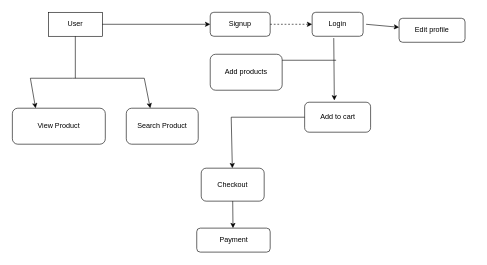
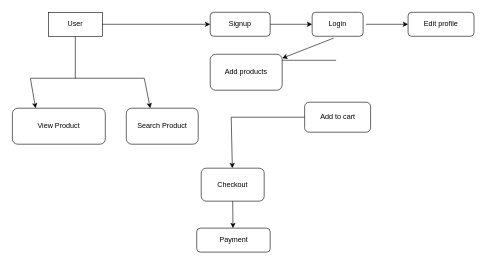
  <mxCell id="0" />
  <mxCell id="1" parent="0" />
  <mxCell id="2" value="User" style="rounded=0;whiteSpace=wrap;html=1;" vertex="1" parent="1"><mxGeometry x="80" y="20" width="90" height="40" as="geometry" /></mxCell>
  <mxCell id="3" value="" style="endArrow=classic;html=1;rounded=0;exitX=1;exitY=0.5;exitDx=0;exitDy=0;" edge="1" parent="1" source="2"><mxGeometry width="50" height="50" relative="1" as="geometry"><mxPoint x="410" y="310" as="sourcePoint" /><mxPoint x="350" y="40" as="targetPoint" /><Array as="points" /></mxGeometry></mxCell>
  <mxCell id="4" value="Login" style="rounded=1;whiteSpace=wrap;html=1;" vertex="1" parent="1"><mxGeometry x="520" y="20" width="85" height="40" as="geometry" /></mxCell>
  <mxCell id="5" value="View Product" style="rounded=1;whiteSpace=wrap;html=1;" vertex="1" parent="1"><mxGeometry x="20" y="180" width="155" height="60" as="geometry" /></mxCell>
  <mxCell id="6" value="" style="endArrow=none;html=1;rounded=0;entryX=0.5;entryY=1;entryDx=0;entryDy=0;" edge="1" parent="1" target="2"><mxGeometry width="50" height="50" relative="1" as="geometry"><mxPoint x="125" y="130" as="sourcePoint" /><mxPoint x="460" y="260" as="targetPoint" /></mxGeometry></mxCell>
  <mxCell id="7" value="Search Product" style="rounded=1;whiteSpace=wrap;html=1;" vertex="1" parent="1"><mxGeometry x="210" y="180" width="120" height="60" as="geometry" /></mxCell>
  <mxCell id="8" value="" style="endArrow=none;html=1;rounded=0;" edge="1" parent="1"><mxGeometry width="50" height="50" relative="1" as="geometry"><mxPoint x="50" y="130" as="sourcePoint" /><mxPoint x="240" y="130" as="targetPoint" /><Array as="points"><mxPoint x="120" y="130" /></Array></mxGeometry></mxCell>
  <mxCell id="9" value="" style="endArrow=classic;html=1;rounded=0;entryX=0.25;entryY=0;entryDx=0;entryDy=0;" edge="1" parent="1" target="5"><mxGeometry width="50" height="50" relative="1" as="geometry"><mxPoint x="50" y="130" as="sourcePoint" /><mxPoint x="460" y="260" as="targetPoint" /></mxGeometry></mxCell>
  <mxCell id="10" value="" style="endArrow=classic;html=1;rounded=0;entryX=0.333;entryY=0;entryDx=0;entryDy=0;entryPerimeter=0;" edge="1" parent="1" target="7"><mxGeometry width="50" height="50" relative="1" as="geometry"><mxPoint x="240" y="130" as="sourcePoint" /><mxPoint x="300" y="130" as="targetPoint" /></mxGeometry></mxCell>
  <mxCell id="11" value="Signup" style="rounded=1;whiteSpace=wrap;html=1;" vertex="1" parent="1"><mxGeometry x="350" y="20" width="100" height="40" as="geometry" /></mxCell>
- <mxCell id="12" value="" style="endArrow=classic;html=1;rounded=0;exitX=1;exitY=0.5;exitDx=0;exitDy=0;entryX=0;entryY=0.5;entryDx=0;entryDy=0;dashed=1;" edge="1" parent="1" source="11" target="4"><mxGeometry width="50" height="50" relative="1" as="geometry"><mxPoint x="470" y="70" as="sourcePoint" /><mxPoint x="520" y="20" as="targetPoint" /></mxGeometry></mxCell>
+ <mxCell id="12" value="" style="endArrow=classic;html=1;rounded=0;exitX=1;exitY=0.5;exitDx=0;exitDy=0;entryX=0;entryY=0.5;entryDx=0;entryDy=0;" edge="1" parent="1" source="11" target="4"><mxGeometry width="50" height="50" relative="1" as="geometry"><mxPoint x="470" y="70" as="sourcePoint" /><mxPoint x="520" y="20" as="targetPoint" /></mxGeometry></mxCell>
  <mxCell id="13" value="" style="endArrow=none;html=1;rounded=0;" edge="1" parent="1"><mxGeometry width="50" height="50" relative="1" as="geometry"><mxPoint x="460" y="100" as="sourcePoint" /><mxPoint x="560" y="100" as="targetPoint" /></mxGeometry></mxCell>
  <mxCell id="14" value="Add to cart" style="rounded=1;whiteSpace=wrap;html=1;" vertex="1" parent="1"><mxGeometry x="507.5" y="170" width="110" height="50" as="geometry" /></mxCell>
  <mxCell id="15" value="Add products" style="rounded=1;whiteSpace=wrap;html=1;" vertex="1" parent="1"><mxGeometry x="350" y="90" width="120" height="60" as="geometry" /></mxCell>
- <mxCell id="16" value="" style="endArrow=classic;html=1;rounded=0;exitX=0.424;exitY=1.075;exitDx=0;exitDy=0;exitPerimeter=0;entryX=0.45;entryY=-0.06;entryDx=0;entryDy=0;entryPerimeter=0;" edge="1" parent="1" source="4" target="14"><mxGeometry width="50" height="50" relative="1" as="geometry"><mxPoint x="550" y="120" as="sourcePoint" /><mxPoint x="600" y="70" as="targetPoint" /></mxGeometry></mxCell>
+ <mxCell id="16" value="" style="endArrow=classic;html=1;rounded=0;exitX=0.424;exitY=1.075;exitDx=0;exitDy=0;exitPerimeter=0;" edge="1" parent="1" source="4" target="15"><mxGeometry width="50" height="50" relative="1" as="geometry"><mxPoint x="550" y="120" as="sourcePoint" /><mxPoint x="600" y="70" as="targetPoint" /></mxGeometry></mxCell>
  <mxCell id="17" value="" style="endArrow=classic;html=1;rounded=0;" edge="1" parent="1" target="18"><mxGeometry width="50" height="50" relative="1" as="geometry"><mxPoint x="610" y="40" as="sourcePoint" /><mxPoint x="690" y="40" as="targetPoint" /></mxGeometry></mxCell>
- <mxCell id="18" value="Edit profile" style="rounded=1;whiteSpace=wrap;html=1;" vertex="1" parent="1"><mxGeometry x="665" y="30" width="110" height="40" as="geometry" /></mxCell>
+ <mxCell id="18" value="Edit profile" style="rounded=1;whiteSpace=wrap;html=1;" vertex="1" parent="1"><mxGeometry x="680" y="20" width="110" height="40" as="geometry" /></mxCell>
  <mxCell id="19" value="" style="endArrow=classic;html=1;rounded=0;exitX=0;exitY=0.5;exitDx=0;exitDy=0;" edge="1" parent="1" source="14" target="20"><mxGeometry width="50" height="50" relative="1" as="geometry"><mxPoint x="410" y="310" as="sourcePoint" /><mxPoint x="420" y="260" as="targetPoint" /><Array as="points"><mxPoint x="385" y="195" /></Array></mxGeometry></mxCell>
  <mxCell id="20" value="Checkout" style="rounded=1;whiteSpace=wrap;html=1;" vertex="1" parent="1"><mxGeometry x="335" y="280" width="105" height="55" as="geometry" /></mxCell>
  <mxCell id="21" value="" style="endArrow=classic;html=1;rounded=0;exitX=0.5;exitY=1;exitDx=0;exitDy=0;" edge="1" parent="1" source="20"><mxGeometry width="50" height="50" relative="1" as="geometry"><mxPoint x="370" y="410" as="sourcePoint" /><mxPoint x="388" y="380" as="targetPoint" /></mxGeometry></mxCell>
  <mxCell id="22" value="Payment" style="rounded=1;whiteSpace=wrap;html=1;" vertex="1" parent="1"><mxGeometry x="327.5" y="380" width="122.5" height="40" as="geometry" /></mxCell>
